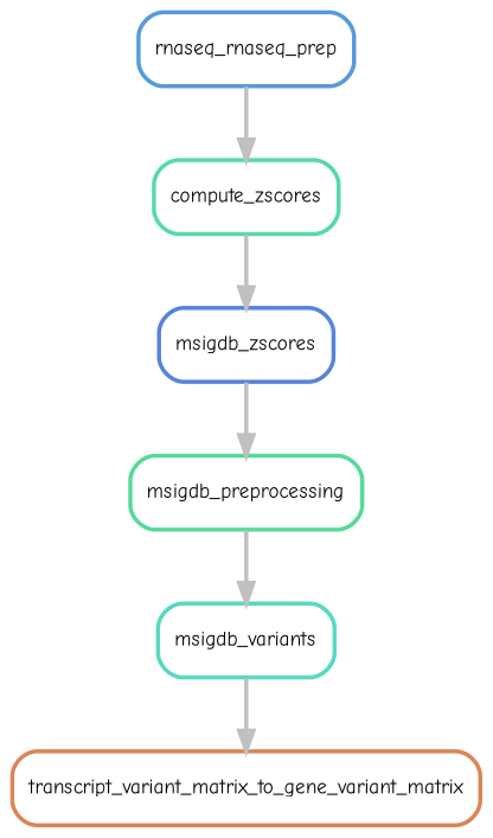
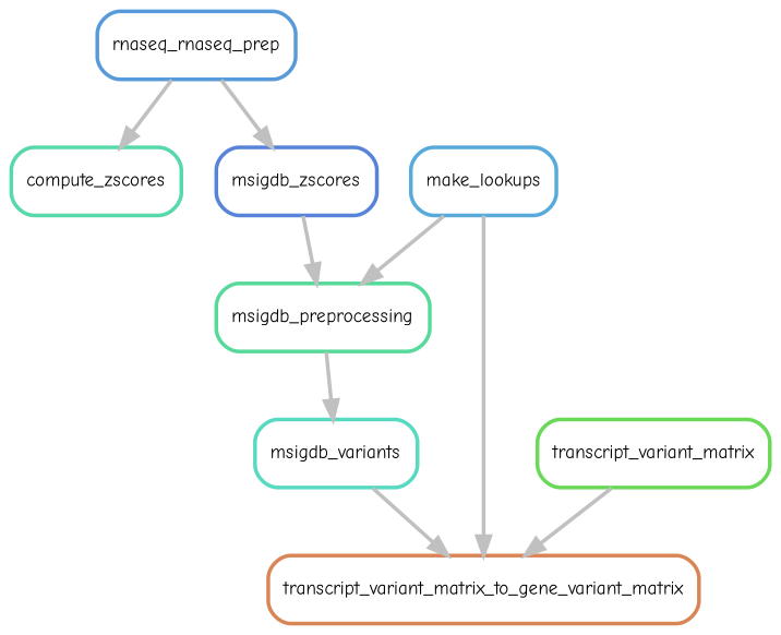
  digraph {
    bgcolor=white
    fontname="Comic Neue"
    node [fontname="Comic Neue" fontsize=10 penwidth=2 shape=box style=rounded]
    edge [color=grey fontname="Comic Neue" penwidth=2]
    n1 [color="0.44 0.6 0.85" label=compute_zscores]
    n2 [color="0.61 0.6 0.85" label=msigdb_zscores]
    n3 [color="0.42 0.6 0.85" label=msigdb_preprocessing]
    n4 [color="0.06 0.6 0.85" label=transcript_variant_matrix_to_gene_variant_matrix]
    n5 [color="0.47 0.6 0.85" label=msigdb_variants]
+   n6 [color="0.56 0.6 0.85" label=make_lookups]
    n7 [color="0.58 0.6 0.85" label=rnaseq_rnaseq_prep]
-   n1 -> n2
+   n8 [color="0.31 0.6 0.85" label=transcript_variant_matrix]
+   n7 -> n2
    n2 -> n3
    n3 -> n5
    n5 -> n4
+   n6 -> n3
+   n6 -> n4
    n7 -> n1
+   n8 -> n4
  }
